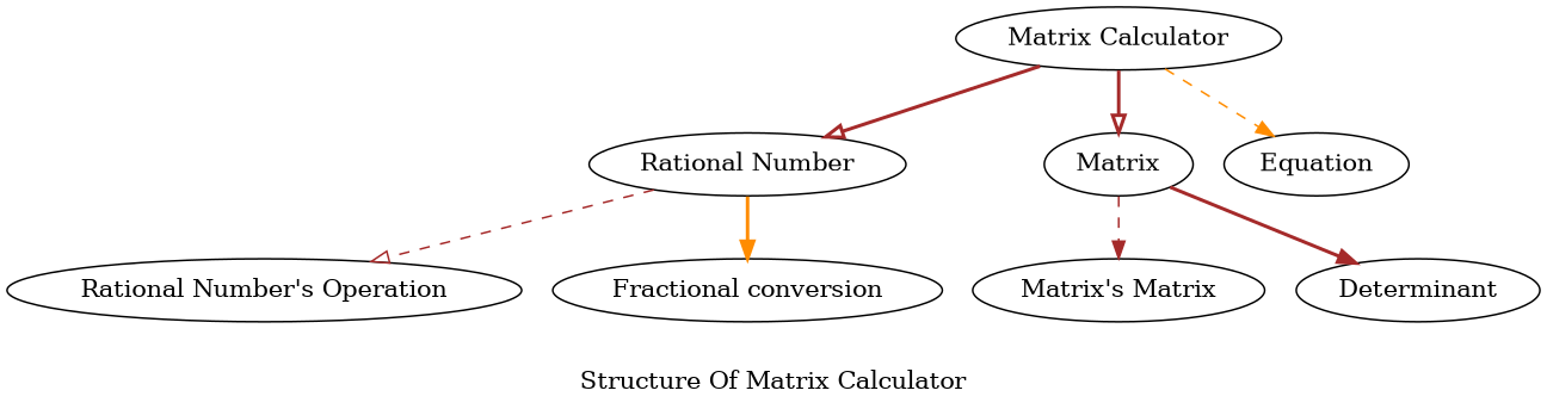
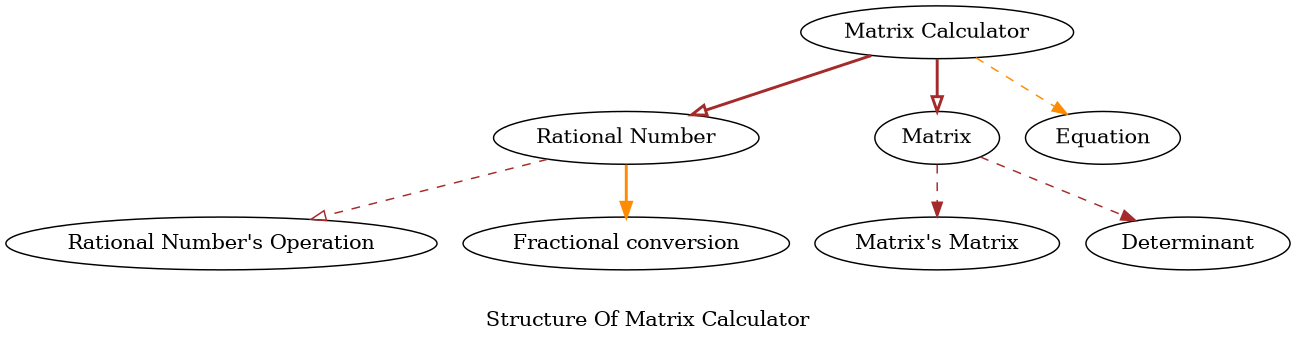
  digraph {
    label="Structure Of Matrix Calculator"
    edge [arrowhead=normal color=brown style=bold]
    n1 [label="Matrix Calculator"]
    n2 [label="Rational Number"]
    n3 [label=Matrix]
    n4 [label=Equation]
    n5 [label="Rational Number's Operation"]
    n6 [label="Fractional conversion"]
    n7 [label="Matrix's Matrix"]
    n8 [label=Determinant]
    n1 -> n2 [arrowhead=onormal]
    n1 -> n3 [arrowhead=onormal]
    n1 -> n4 [color=darkorange style=dashed]
    n2 -> n5 [arrowhead=onormal style=dashed]
    n2 -> n6 [color=darkorange]
    n3 -> n7 [style=dashed]
-   n3 -> n8
+   n3 -> n8 [style=dashed]
  }
